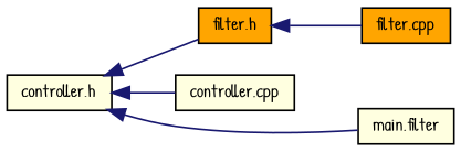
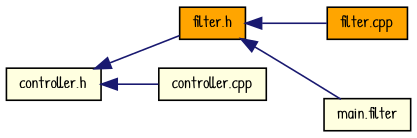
  digraph {
    fontname="Patrick Hand"
    rankdir=LR
    node [color=black fillcolor=lightyellow fontname="Patrick Hand" fontsize=10 shape=record style=filled]
    edge [color=midnightblue dir=back fontname="Patrick Hand" fontsize=10 labelfontname=Helvetica labelfontsize=10 style=solid]
    n1 [fillcolor=orange fontcolor=black height=0.2 label="filter.h" width=0.4]
    n2 [fillcolor=orange height=0.2 label="filter.cpp" width=0.4]
    n3 [height=0.2 label="controller.h" width=0.4]
    n4 [height=0.2 label="controller.cpp" width=0.4]
    n5 [height=0.2 label="main.filter" width=0.4]
    n1 -> n2
    n3 -> n1
    n3 -> n4
-   n3 -> n5
+   n1 -> n5
  }
